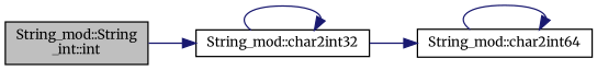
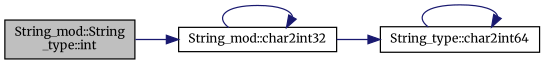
  digraph {
    fontname=Merriweather
    rankdir=LR
    node [color=black fillcolor=white fontname=Merriweather fontsize=10 shape=record style=filled]
    edge [color=midnightblue fontname=Merriweather fontsize=10 labelfontname=Helvetica labelfontsize=10 style=solid]
-   n1 [fillcolor=grey75 fontcolor=black height=0.2 label="String_mod::String\l_int::int" width=0.4]
+   n1 [fillcolor=grey75 fontcolor=black height=0.2 label="String_mod::String\l_type::int" width=0.4]
    n2 [height=0.2 label="String_mod::char2int32" width=0.4]
-   n3 [height=0.2 label="String_mod::char2int64" width=0.4]
+   n3 [height=0.2 label="String_type::char2int64" width=0.4]
    n1 -> n2
    n2 -> n2
    n2 -> n3
    n3 -> n3
  }
